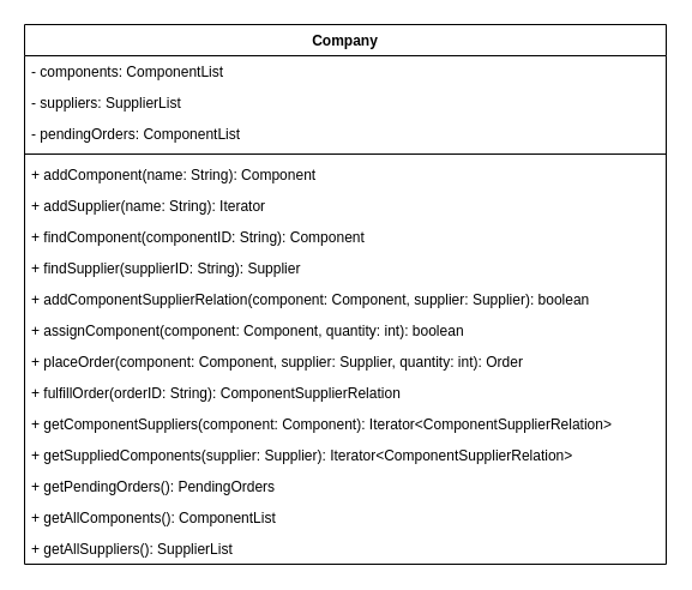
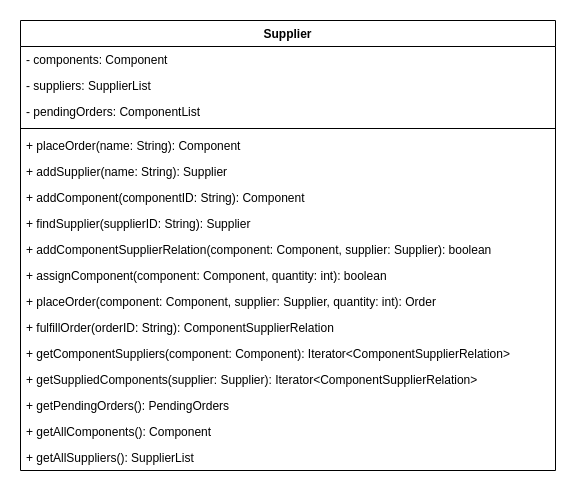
  <mxCell id="0" />
  <mxCell id="1" parent="0" />
- <mxCell id="2" value="Company" style="swimlane;fontStyle=1;align=center;verticalAlign=top;childLayout=stackLayout;horizontal=1;startSize=26;horizontalStack=0;resizeParent=1;resizeParentMax=0;resizeLast=0;collapsible=1;marginBottom=0;" vertex="1" parent="1"><mxGeometry x="20" y="20" width="535" height="450" as="geometry" /></mxCell>
- <mxCell id="3" value="- components: ComponentList" style="text;strokeColor=none;fillColor=none;align=left;verticalAlign=top;spacingLeft=4;spacingRight=4;overflow=hidden;rotatable=0;points=[[0,0.5],[1,0.5]];portConstraint=eastwest;" vertex="1" parent="2"><mxGeometry y="26" width="535" height="26" as="geometry" /></mxCell>
+ <mxCell id="2" value="Supplier" style="swimlane;fontStyle=1;align=center;verticalAlign=top;childLayout=stackLayout;horizontal=1;startSize=26;horizontalStack=0;resizeParent=1;resizeParentMax=0;resizeLast=0;collapsible=1;marginBottom=0;" vertex="1" parent="1"><mxGeometry x="20" y="20" width="535" height="450" as="geometry" /></mxCell>
+ <mxCell id="3" value="- components: Component" style="text;strokeColor=none;fillColor=none;align=left;verticalAlign=top;spacingLeft=4;spacingRight=4;overflow=hidden;rotatable=0;points=[[0,0.5],[1,0.5]];portConstraint=eastwest;" vertex="1" parent="2"><mxGeometry y="26" width="535" height="26" as="geometry" /></mxCell>
  <mxCell id="4" value="- suppliers: SupplierList" style="text;strokeColor=none;fillColor=none;align=left;verticalAlign=top;spacingLeft=4;spacingRight=4;overflow=hidden;rotatable=0;points=[[0,0.5],[1,0.5]];portConstraint=eastwest;" vertex="1" parent="2"><mxGeometry y="52" width="535" height="26" as="geometry" /></mxCell>
  <mxCell id="5" value="- pendingOrders: ComponentList" style="text;strokeColor=none;fillColor=none;align=left;verticalAlign=top;spacingLeft=4;spacingRight=4;overflow=hidden;rotatable=0;points=[[0,0.5],[1,0.5]];portConstraint=eastwest;" vertex="1" parent="2"><mxGeometry y="78" width="535" height="26" as="geometry" /></mxCell>
  <mxCell id="6" value="" style="line;strokeWidth=1;fillColor=none;align=left;verticalAlign=middle;spacingTop=-1;spacingLeft=3;spacingRight=3;rotatable=0;labelPosition=right;points=[];portConstraint=eastwest;" vertex="1" parent="2"><mxGeometry y="104" width="535" height="8" as="geometry" /></mxCell>
- <mxCell id="7" value="+ addComponent(name: String): Component" style="text;strokeColor=none;fillColor=none;align=left;verticalAlign=top;spacingLeft=4;spacingRight=4;overflow=hidden;rotatable=0;points=[[0,0.5],[1,0.5]];portConstraint=eastwest;" vertex="1" parent="2"><mxGeometry y="112" width="535" height="26" as="geometry" /></mxCell>
- <mxCell id="8" value="+ addSupplier(name: String): Iterator" style="text;strokeColor=none;fillColor=none;align=left;verticalAlign=top;spacingLeft=4;spacingRight=4;overflow=hidden;rotatable=0;points=[[0,0.5],[1,0.5]];portConstraint=eastwest;" vertex="1" parent="2"><mxGeometry y="138" width="535" height="26" as="geometry" /></mxCell>
- <mxCell id="9" value="+ findComponent(componentID: String): Component" style="text;strokeColor=none;fillColor=none;align=left;verticalAlign=top;spacingLeft=4;spacingRight=4;overflow=hidden;rotatable=0;points=[[0,0.5],[1,0.5]];portConstraint=eastwest;" vertex="1" parent="2"><mxGeometry y="164" width="535" height="26" as="geometry" /></mxCell>
+ <mxCell id="7" value="+ placeOrder(name: String): Component" style="text;strokeColor=none;fillColor=none;align=left;verticalAlign=top;spacingLeft=4;spacingRight=4;overflow=hidden;rotatable=0;points=[[0,0.5],[1,0.5]];portConstraint=eastwest;" vertex="1" parent="2"><mxGeometry y="112" width="535" height="26" as="geometry" /></mxCell>
+ <mxCell id="8" value="+ addSupplier(name: String): Supplier" style="text;strokeColor=none;fillColor=none;align=left;verticalAlign=top;spacingLeft=4;spacingRight=4;overflow=hidden;rotatable=0;points=[[0,0.5],[1,0.5]];portConstraint=eastwest;" vertex="1" parent="2"><mxGeometry y="138" width="535" height="26" as="geometry" /></mxCell>
+ <mxCell id="9" value="+ addComponent(componentID: String): Component" style="text;strokeColor=none;fillColor=none;align=left;verticalAlign=top;spacingLeft=4;spacingRight=4;overflow=hidden;rotatable=0;points=[[0,0.5],[1,0.5]];portConstraint=eastwest;" vertex="1" parent="2"><mxGeometry y="164" width="535" height="26" as="geometry" /></mxCell>
  <mxCell id="10" value="+ findSupplier(supplierID: String): Supplier" style="text;strokeColor=none;fillColor=none;align=left;verticalAlign=top;spacingLeft=4;spacingRight=4;overflow=hidden;rotatable=0;points=[[0,0.5],[1,0.5]];portConstraint=eastwest;" vertex="1" parent="2"><mxGeometry y="190" width="535" height="26" as="geometry" /></mxCell>
  <mxCell id="11" value="+ addComponentSupplierRelation(component: Component, supplier: Supplier): boolean" style="text;strokeColor=none;fillColor=none;align=left;verticalAlign=top;spacingLeft=4;spacingRight=4;overflow=hidden;rotatable=0;points=[[0,0.5],[1,0.5]];portConstraint=eastwest;" vertex="1" parent="2"><mxGeometry y="216" width="535" height="26" as="geometry" /></mxCell>
  <mxCell id="12" value="+ assignComponent(component: Component, quantity: int): boolean" style="text;strokeColor=none;fillColor=none;align=left;verticalAlign=top;spacingLeft=4;spacingRight=4;overflow=hidden;rotatable=0;points=[[0,0.5],[1,0.5]];portConstraint=eastwest;" vertex="1" parent="2"><mxGeometry y="242" width="535" height="26" as="geometry" /></mxCell>
  <mxCell id="13" value="+ placeOrder(component: Component, supplier: Supplier, quantity: int): Order" style="text;strokeColor=none;fillColor=none;align=left;verticalAlign=top;spacingLeft=4;spacingRight=4;overflow=hidden;rotatable=0;points=[[0,0.5],[1,0.5]];portConstraint=eastwest;" vertex="1" parent="2"><mxGeometry y="268" width="535" height="26" as="geometry" /></mxCell>
  <mxCell id="14" value="+ fulfillOrder(orderID: String): ComponentSupplierRelation" style="text;strokeColor=none;fillColor=none;align=left;verticalAlign=top;spacingLeft=4;spacingRight=4;overflow=hidden;rotatable=0;points=[[0,0.5],[1,0.5]];portConstraint=eastwest;" vertex="1" parent="2"><mxGeometry y="294" width="535" height="26" as="geometry" /></mxCell>
  <mxCell id="15" value="+ getComponentSuppliers(component: Component): Iterator&lt;ComponentSupplierRelation&gt;" style="text;strokeColor=none;fillColor=none;align=left;verticalAlign=top;spacingLeft=4;spacingRight=4;overflow=hidden;rotatable=0;points=[[0,0.5],[1,0.5]];portConstraint=eastwest;" vertex="1" parent="2"><mxGeometry y="320" width="535" height="26" as="geometry" /></mxCell>
  <mxCell id="16" value="+ getSuppliedComponents(supplier: Supplier): Iterator&lt;ComponentSupplierRelation&gt;" style="text;strokeColor=none;fillColor=none;align=left;verticalAlign=top;spacingLeft=4;spacingRight=4;overflow=hidden;rotatable=0;points=[[0,0.5],[1,0.5]];portConstraint=eastwest;" vertex="1" parent="2"><mxGeometry y="346" width="535" height="26" as="geometry" /></mxCell>
  <mxCell id="17" value="+ getPendingOrders(): PendingOrders" style="text;strokeColor=none;fillColor=none;align=left;verticalAlign=top;spacingLeft=4;spacingRight=4;overflow=hidden;rotatable=0;points=[[0,0.5],[1,0.5]];portConstraint=eastwest;" vertex="1" parent="2"><mxGeometry y="372" width="535" height="26" as="geometry" /></mxCell>
- <mxCell id="18" value="+ getAllComponents(): ComponentList" style="text;strokeColor=none;fillColor=none;align=left;verticalAlign=top;spacingLeft=4;spacingRight=4;overflow=hidden;rotatable=0;points=[[0,0.5],[1,0.5]];portConstraint=eastwest;" vertex="1" parent="2"><mxGeometry y="398" width="535" height="26" as="geometry" /></mxCell>
+ <mxCell id="18" value="+ getAllComponents(): Component" style="text;strokeColor=none;fillColor=none;align=left;verticalAlign=top;spacingLeft=4;spacingRight=4;overflow=hidden;rotatable=0;points=[[0,0.5],[1,0.5]];portConstraint=eastwest;" vertex="1" parent="2"><mxGeometry y="398" width="535" height="26" as="geometry" /></mxCell>
  <mxCell id="19" value="+ getAllSuppliers(): SupplierList" style="text;strokeColor=none;fillColor=none;align=left;verticalAlign=top;spacingLeft=4;spacingRight=4;overflow=hidden;rotatable=0;points=[[0,0.5],[1,0.5]];portConstraint=eastwest;" vertex="1" parent="2"><mxGeometry y="424" width="535" height="26" as="geometry" /></mxCell>
